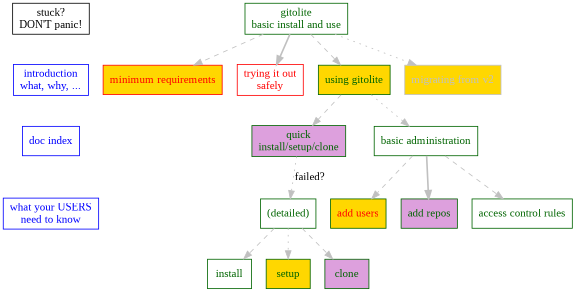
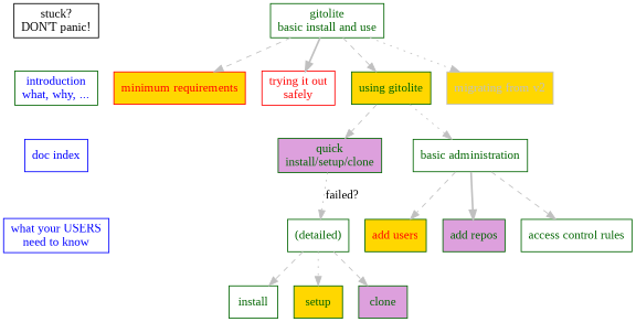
  digraph {
    fontname="Liberation Serif"
    node [fillcolor=white fontname="Liberation Serif" shape=box style=filled color=darkgreen fontcolor=darkgreen]
    edge [color=gray fontname="Liberation Serif" style=dashed]
    n1 [label="stuck?\nDON'T panic!" color="" fontcolor=""]
-   n2 [color=blue fontcolor=blue label="introduction\nwhat, why, ..."]
+   n2 [fontcolor=blue label="introduction\nwhat, why, ..."]
    "doc index" [color=blue fontcolor=blue]
    n4 [color=blue fontcolor=blue label="what your USERS\nneed to know"]
    n5 [color=red fillcolor=gold fontcolor=red label="minimum requirements"]
    n6 [color=red fontcolor=red label="trying it out\nsafely"]
    n7 [fillcolor=gold label="using gitolite"]
    n8 [fillcolor=plum label="quick\ninstall/setup/clone"]
    n9 [label="basic administration"]
    n10 [label="(detailed)"]
    "add users" [fillcolor=gold fontcolor=red]
    "add repos" [fillcolor=plum]
    "access control rules"
    install
    setup [fillcolor=gold]
    clone [fillcolor=plum]
    n17 [color=gray fillcolor=gold fontcolor=gray label="migrating from v2"]
    n18 [label="gitolite\nbasic install and use"]
    n1 -> n2 [style=invis]
    n2 -> "doc index" [style=invis]
    "doc index" -> n4 [style=invis]
    n7 -> n8
    n7 -> n9 [style=dotted]
    n8 -> n10 [label="failed?" style=dotted]
    n9 -> "add users"
    n9 -> "add repos" [style=bold]
    n9 -> "access control rules"
    n10 -> install
    n10 -> setup [style=dotted]
    n10 -> clone
    n18 -> n5
    n18 -> n6 [style=bold]
    n18 -> n7
    n18 -> n17 [style=dotted]
  }
